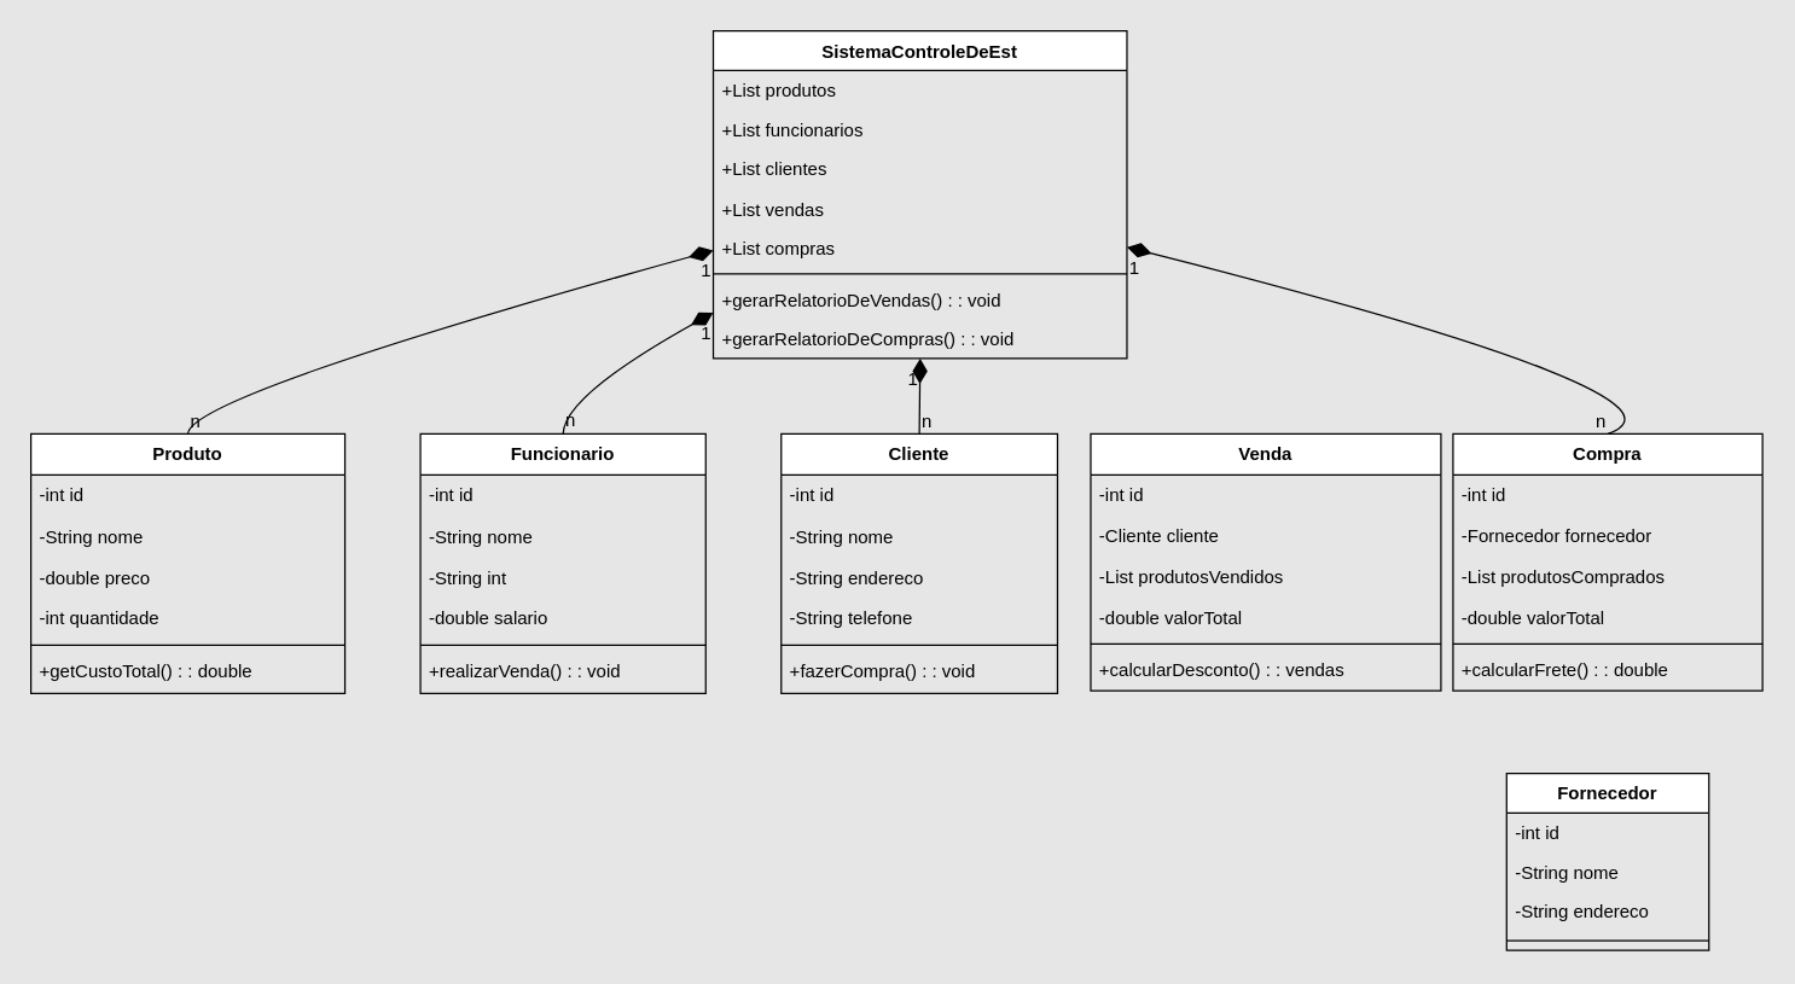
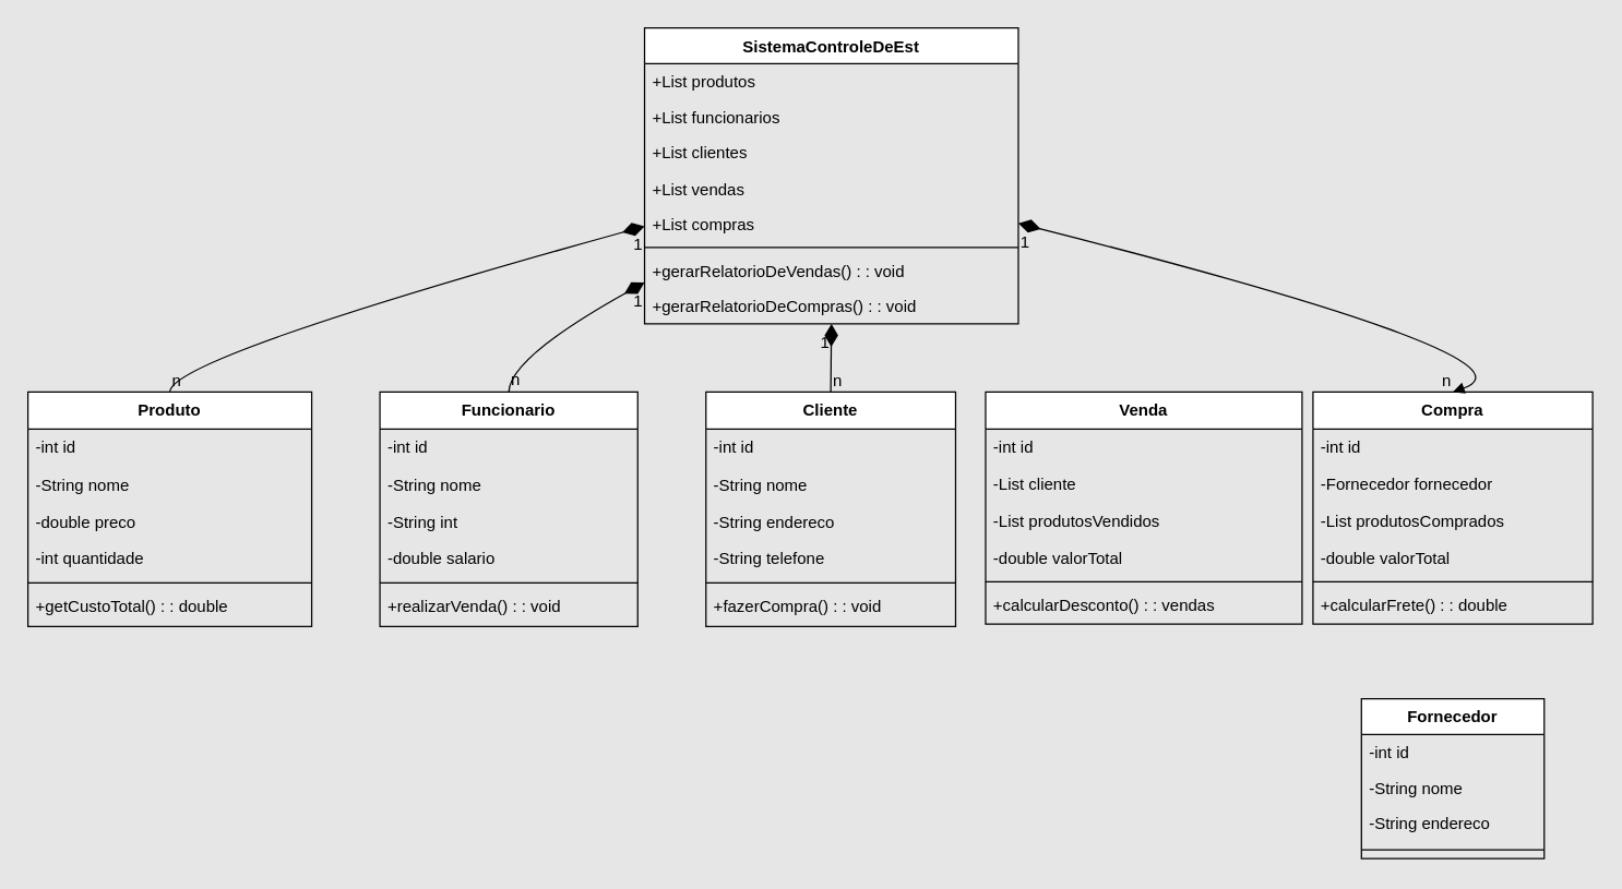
  <mxCell id="0" />
  <mxCell id="1" parent="0" />
  <mxCell id="2" value="SistemaControleDeEst" style="swimlane;fontStyle=1;align=center;verticalAlign=top;childLayout=stackLayout;horizontal=1;startSize=26.163;horizontalStack=0;resizeParent=1;resizeParentMax=0;resizeLast=0;collapsible=0;marginBottom=0;" parent="1" vertex="1"><mxGeometry x="472" y="20" width="274" height="217" as="geometry" /></mxCell>
  <mxCell id="3" value="+List produtos" style="text;strokeColor=none;fillColor=none;align=left;verticalAlign=top;spacingLeft=4;spacingRight=4;overflow=hidden;rotatable=0;points=[[0,0.5],[1,0.5]];portConstraint=eastwest;" parent="2" vertex="1"><mxGeometry y="26" width="274" height="26" as="geometry" /></mxCell>
  <mxCell id="4" value="+List funcionarios" style="text;strokeColor=none;fillColor=none;align=left;verticalAlign=top;spacingLeft=4;spacingRight=4;overflow=hidden;rotatable=0;points=[[0,0.5],[1,0.5]];portConstraint=eastwest;" parent="2" vertex="1"><mxGeometry y="52" width="274" height="26" as="geometry" /></mxCell>
  <mxCell id="5" value="+List clientes" style="text;strokeColor=none;fillColor=none;align=left;verticalAlign=top;spacingLeft=4;spacingRight=4;overflow=hidden;rotatable=0;points=[[0,0.5],[1,0.5]];portConstraint=eastwest;" parent="2" vertex="1"><mxGeometry y="78" width="274" height="26" as="geometry" /></mxCell>
  <mxCell id="6" value="+List vendas" style="text;strokeColor=none;fillColor=none;align=left;verticalAlign=top;spacingLeft=4;spacingRight=4;overflow=hidden;rotatable=0;points=[[0,0.5],[1,0.5]];portConstraint=eastwest;" parent="2" vertex="1"><mxGeometry y="105" width="274" height="26" as="geometry" /></mxCell>
  <mxCell id="7" value="+List compras" style="text;strokeColor=none;fillColor=none;align=left;verticalAlign=top;spacingLeft=4;spacingRight=4;overflow=hidden;rotatable=0;points=[[0,0.5],[1,0.5]];portConstraint=eastwest;" parent="2" vertex="1"><mxGeometry y="131" width="274" height="26" as="geometry" /></mxCell>
  <mxCell id="8" style="line;strokeWidth=1;fillColor=none;align=left;verticalAlign=middle;spacingTop=-1;spacingLeft=3;spacingRight=3;rotatable=0;labelPosition=right;points=[];portConstraint=eastwest;strokeColor=inherit;" parent="2" vertex="1"><mxGeometry y="157" width="274" height="8" as="geometry" /></mxCell>
  <mxCell id="9" value="+gerarRelatorioDeVendas() : : void" style="text;strokeColor=none;fillColor=none;align=left;verticalAlign=top;spacingLeft=4;spacingRight=4;overflow=hidden;rotatable=0;points=[[0,0.5],[1,0.5]];portConstraint=eastwest;" parent="2" vertex="1"><mxGeometry y="165" width="274" height="26" as="geometry" /></mxCell>
  <mxCell id="10" value="+gerarRelatorioDeCompras() : : void" style="text;strokeColor=none;fillColor=none;align=left;verticalAlign=top;spacingLeft=4;spacingRight=4;overflow=hidden;rotatable=0;points=[[0,0.5],[1,0.5]];portConstraint=eastwest;" parent="2" vertex="1"><mxGeometry y="191" width="274" height="26" as="geometry" /></mxCell>
  <mxCell id="11" value="Produto" style="swimlane;fontStyle=1;align=center;verticalAlign=top;childLayout=stackLayout;horizontal=1;startSize=27.288;horizontalStack=0;resizeParent=1;resizeParentMax=0;resizeLast=0;collapsible=0;marginBottom=0;" parent="1" vertex="1"><mxGeometry x="20" y="287" width="208" height="172" as="geometry" /></mxCell>
  <mxCell id="12" value="-int id" style="text;strokeColor=none;fillColor=none;align=left;verticalAlign=top;spacingLeft=4;spacingRight=4;overflow=hidden;rotatable=0;points=[[0,0.5],[1,0.5]];portConstraint=eastwest;" parent="11" vertex="1"><mxGeometry y="27" width="208" height="27" as="geometry" /></mxCell>
  <mxCell id="13" value="-String nome" style="text;strokeColor=none;fillColor=none;align=left;verticalAlign=top;spacingLeft=4;spacingRight=4;overflow=hidden;rotatable=0;points=[[0,0.5],[1,0.5]];portConstraint=eastwest;" parent="11" vertex="1"><mxGeometry y="55" width="208" height="27" as="geometry" /></mxCell>
  <mxCell id="14" value="-double preco" style="text;strokeColor=none;fillColor=none;align=left;verticalAlign=top;spacingLeft=4;spacingRight=4;overflow=hidden;rotatable=0;points=[[0,0.5],[1,0.5]];portConstraint=eastwest;" parent="11" vertex="1"><mxGeometry y="82" width="208" height="27" as="geometry" /></mxCell>
  <mxCell id="15" value="-int quantidade" style="text;strokeColor=none;fillColor=none;align=left;verticalAlign=top;spacingLeft=4;spacingRight=4;overflow=hidden;rotatable=0;points=[[0,0.5],[1,0.5]];portConstraint=eastwest;" parent="11" vertex="1"><mxGeometry y="109" width="208" height="27" as="geometry" /></mxCell>
  <mxCell id="16" style="line;strokeWidth=1;fillColor=none;align=left;verticalAlign=middle;spacingTop=-1;spacingLeft=3;spacingRight=3;rotatable=0;labelPosition=right;points=[];portConstraint=eastwest;strokeColor=inherit;" parent="11" vertex="1"><mxGeometry y="136" width="208" height="8" as="geometry" /></mxCell>
  <mxCell id="17" value="+getCustoTotal() : : double" style="text;strokeColor=none;fillColor=none;align=left;verticalAlign=top;spacingLeft=4;spacingRight=4;overflow=hidden;rotatable=0;points=[[0,0.5],[1,0.5]];portConstraint=eastwest;" parent="11" vertex="1"><mxGeometry y="144" width="208" height="27" as="geometry" /></mxCell>
  <mxCell id="18" value="Funcionario" style="swimlane;fontStyle=1;align=center;verticalAlign=top;childLayout=stackLayout;horizontal=1;startSize=27.288;horizontalStack=0;resizeParent=1;resizeParentMax=0;resizeLast=0;collapsible=0;marginBottom=0;" parent="1" vertex="1"><mxGeometry x="278" y="287" width="189" height="172" as="geometry" /></mxCell>
  <mxCell id="19" value="-int id" style="text;strokeColor=none;fillColor=none;align=left;verticalAlign=top;spacingLeft=4;spacingRight=4;overflow=hidden;rotatable=0;points=[[0,0.5],[1,0.5]];portConstraint=eastwest;" parent="18" vertex="1"><mxGeometry y="27" width="189" height="27" as="geometry" /></mxCell>
  <mxCell id="20" value="-String nome" style="text;strokeColor=none;fillColor=none;align=left;verticalAlign=top;spacingLeft=4;spacingRight=4;overflow=hidden;rotatable=0;points=[[0,0.5],[1,0.5]];portConstraint=eastwest;" parent="18" vertex="1"><mxGeometry y="55" width="189" height="27" as="geometry" /></mxCell>
  <mxCell id="21" value="-String int" style="text;strokeColor=none;fillColor=none;align=left;verticalAlign=top;spacingLeft=4;spacingRight=4;overflow=hidden;rotatable=0;points=[[0,0.5],[1,0.5]];portConstraint=eastwest;" parent="18" vertex="1"><mxGeometry y="82" width="189" height="27" as="geometry" /></mxCell>
  <mxCell id="22" value="-double salario" style="text;strokeColor=none;fillColor=none;align=left;verticalAlign=top;spacingLeft=4;spacingRight=4;overflow=hidden;rotatable=0;points=[[0,0.5],[1,0.5]];portConstraint=eastwest;" parent="18" vertex="1"><mxGeometry y="109" width="189" height="27" as="geometry" /></mxCell>
  <mxCell id="23" style="line;strokeWidth=1;fillColor=none;align=left;verticalAlign=middle;spacingTop=-1;spacingLeft=3;spacingRight=3;rotatable=0;labelPosition=right;points=[];portConstraint=eastwest;strokeColor=inherit;" parent="18" vertex="1"><mxGeometry y="136" width="189" height="8" as="geometry" /></mxCell>
  <mxCell id="24" value="+realizarVenda() : : void" style="text;strokeColor=none;fillColor=none;align=left;verticalAlign=top;spacingLeft=4;spacingRight=4;overflow=hidden;rotatable=0;points=[[0,0.5],[1,0.5]];portConstraint=eastwest;" parent="18" vertex="1"><mxGeometry y="144" width="189" height="27" as="geometry" /></mxCell>
  <mxCell id="25" value="Cliente" style="swimlane;fontStyle=1;align=center;verticalAlign=top;childLayout=stackLayout;horizontal=1;startSize=27.288;horizontalStack=0;resizeParent=1;resizeParentMax=0;resizeLast=0;collapsible=0;marginBottom=0;" parent="1" vertex="1"><mxGeometry x="517" y="287" width="183" height="172" as="geometry" /></mxCell>
  <mxCell id="26" value="-int id" style="text;strokeColor=none;fillColor=none;align=left;verticalAlign=top;spacingLeft=4;spacingRight=4;overflow=hidden;rotatable=0;points=[[0,0.5],[1,0.5]];portConstraint=eastwest;" parent="25" vertex="1"><mxGeometry y="27" width="183" height="27" as="geometry" /></mxCell>
  <mxCell id="27" value="-String nome" style="text;strokeColor=none;fillColor=none;align=left;verticalAlign=top;spacingLeft=4;spacingRight=4;overflow=hidden;rotatable=0;points=[[0,0.5],[1,0.5]];portConstraint=eastwest;" parent="25" vertex="1"><mxGeometry y="55" width="183" height="27" as="geometry" /></mxCell>
  <mxCell id="28" value="-String endereco" style="text;strokeColor=none;fillColor=none;align=left;verticalAlign=top;spacingLeft=4;spacingRight=4;overflow=hidden;rotatable=0;points=[[0,0.5],[1,0.5]];portConstraint=eastwest;" parent="25" vertex="1"><mxGeometry y="82" width="183" height="27" as="geometry" /></mxCell>
  <mxCell id="29" value="-String telefone" style="text;strokeColor=none;fillColor=none;align=left;verticalAlign=top;spacingLeft=4;spacingRight=4;overflow=hidden;rotatable=0;points=[[0,0.5],[1,0.5]];portConstraint=eastwest;" parent="25" vertex="1"><mxGeometry y="109" width="183" height="27" as="geometry" /></mxCell>
  <mxCell id="30" style="line;strokeWidth=1;fillColor=none;align=left;verticalAlign=middle;spacingTop=-1;spacingLeft=3;spacingRight=3;rotatable=0;labelPosition=right;points=[];portConstraint=eastwest;strokeColor=inherit;" parent="25" vertex="1"><mxGeometry y="136" width="183" height="8" as="geometry" /></mxCell>
  <mxCell id="31" value="+fazerCompra() : : void" style="text;strokeColor=none;fillColor=none;align=left;verticalAlign=top;spacingLeft=4;spacingRight=4;overflow=hidden;rotatable=0;points=[[0,0.5],[1,0.5]];portConstraint=eastwest;" parent="25" vertex="1"><mxGeometry y="144" width="183" height="27" as="geometry" /></mxCell>
  <mxCell id="32" value="Venda" style="swimlane;fontStyle=1;align=center;verticalAlign=top;childLayout=stackLayout;horizontal=1;startSize=27.288;horizontalStack=0;resizeParent=1;resizeParentMax=0;resizeLast=0;collapsible=0;marginBottom=0;" parent="1" vertex="1"><mxGeometry x="722" y="287" width="232" height="170.288" as="geometry" /></mxCell>
  <mxCell id="33" value="-int id" style="text;strokeColor=none;fillColor=none;align=left;verticalAlign=top;spacingLeft=4;spacingRight=4;overflow=hidden;rotatable=0;points=[[0,0.5],[1,0.5]];portConstraint=eastwest;" parent="32" vertex="1"><mxGeometry y="27.288" width="232" height="27" as="geometry" /></mxCell>
- <mxCell id="34" value="-Cliente cliente" style="text;strokeColor=none;fillColor=none;align=left;verticalAlign=top;spacingLeft=4;spacingRight=4;overflow=hidden;rotatable=0;points=[[0,0.5],[1,0.5]];portConstraint=eastwest;" parent="32" vertex="1"><mxGeometry y="54.288" width="232" height="27" as="geometry" /></mxCell>
+ <mxCell id="34" value="-List cliente" style="text;strokeColor=none;fillColor=none;align=left;verticalAlign=top;spacingLeft=4;spacingRight=4;overflow=hidden;rotatable=0;points=[[0,0.5],[1,0.5]];portConstraint=eastwest;" parent="32" vertex="1"><mxGeometry y="54.288" width="232" height="27" as="geometry" /></mxCell>
  <mxCell id="35" value="-List produtosVendidos" style="text;strokeColor=none;fillColor=none;align=left;verticalAlign=top;spacingLeft=4;spacingRight=4;overflow=hidden;rotatable=0;points=[[0,0.5],[1,0.5]];portConstraint=eastwest;" parent="32" vertex="1"><mxGeometry y="81.288" width="232" height="27" as="geometry" /></mxCell>
  <mxCell id="36" value="-double valorTotal" style="text;strokeColor=none;fillColor=none;align=left;verticalAlign=top;spacingLeft=4;spacingRight=4;overflow=hidden;rotatable=0;points=[[0,0.5],[1,0.5]];portConstraint=eastwest;" parent="32" vertex="1"><mxGeometry y="108.288" width="232" height="27" as="geometry" /></mxCell>
  <mxCell id="37" style="line;strokeWidth=1;fillColor=none;align=left;verticalAlign=middle;spacingTop=-1;spacingLeft=3;spacingRight=3;rotatable=0;labelPosition=right;points=[];portConstraint=eastwest;strokeColor=inherit;" parent="32" vertex="1"><mxGeometry y="135.288" width="232" height="8" as="geometry" /></mxCell>
  <mxCell id="38" value="+calcularDesconto() : : vendas" style="text;strokeColor=none;fillColor=none;align=left;verticalAlign=top;spacingLeft=4;spacingRight=4;overflow=hidden;rotatable=0;points=[[0,0.5],[1,0.5]];portConstraint=eastwest;" parent="32" vertex="1"><mxGeometry y="143.288" width="232" height="27" as="geometry" /></mxCell>
  <mxCell id="39" value="Compra" style="swimlane;fontStyle=1;align=center;verticalAlign=top;childLayout=stackLayout;horizontal=1;startSize=27.288;horizontalStack=0;resizeParent=1;resizeParentMax=0;resizeLast=0;collapsible=0;marginBottom=0;" parent="1" vertex="1"><mxGeometry x="962" y="287" width="205" height="170.288" as="geometry" /></mxCell>
  <mxCell id="40" value="-int id" style="text;strokeColor=none;fillColor=none;align=left;verticalAlign=top;spacingLeft=4;spacingRight=4;overflow=hidden;rotatable=0;points=[[0,0.5],[1,0.5]];portConstraint=eastwest;" parent="39" vertex="1"><mxGeometry y="27.288" width="205" height="27" as="geometry" /></mxCell>
  <mxCell id="41" value="-Fornecedor fornecedor" style="text;strokeColor=none;fillColor=none;align=left;verticalAlign=top;spacingLeft=4;spacingRight=4;overflow=hidden;rotatable=0;points=[[0,0.5],[1,0.5]];portConstraint=eastwest;" parent="39" vertex="1"><mxGeometry y="54.288" width="205" height="27" as="geometry" /></mxCell>
  <mxCell id="42" value="-List produtosComprados" style="text;strokeColor=none;fillColor=none;align=left;verticalAlign=top;spacingLeft=4;spacingRight=4;overflow=hidden;rotatable=0;points=[[0,0.5],[1,0.5]];portConstraint=eastwest;" parent="39" vertex="1"><mxGeometry y="81.288" width="205" height="27" as="geometry" /></mxCell>
  <mxCell id="43" value="-double valorTotal" style="text;strokeColor=none;fillColor=none;align=left;verticalAlign=top;spacingLeft=4;spacingRight=4;overflow=hidden;rotatable=0;points=[[0,0.5],[1,0.5]];portConstraint=eastwest;" parent="39" vertex="1"><mxGeometry y="108.288" width="205" height="27" as="geometry" /></mxCell>
  <mxCell id="44" style="line;strokeWidth=1;fillColor=none;align=left;verticalAlign=middle;spacingTop=-1;spacingLeft=3;spacingRight=3;rotatable=0;labelPosition=right;points=[];portConstraint=eastwest;strokeColor=inherit;" parent="39" vertex="1"><mxGeometry y="135.288" width="205" height="8" as="geometry" /></mxCell>
  <mxCell id="45" value="+calcularFrete() : : double" style="text;strokeColor=none;fillColor=none;align=left;verticalAlign=top;spacingLeft=4;spacingRight=4;overflow=hidden;rotatable=0;points=[[0,0.5],[1,0.5]];portConstraint=eastwest;" parent="39" vertex="1"><mxGeometry y="143.288" width="205" height="27" as="geometry" /></mxCell>
  <mxCell id="46" value="Fornecedor" style="swimlane;fontStyle=1;align=center;verticalAlign=top;childLayout=stackLayout;horizontal=1;startSize=26.256;horizontalStack=0;resizeParent=1;resizeParentMax=0;resizeLast=0;collapsible=0;marginBottom=0;" parent="1" vertex="1"><mxGeometry x="997.5" y="512" width="134" height="117.256" as="geometry" /></mxCell>
  <mxCell id="47" value="-int id" style="text;strokeColor=none;fillColor=none;align=left;verticalAlign=top;spacingLeft=4;spacingRight=4;overflow=hidden;rotatable=0;points=[[0,0.5],[1,0.5]];portConstraint=eastwest;" parent="46" vertex="1"><mxGeometry y="26.256" width="134" height="26" as="geometry" /></mxCell>
  <mxCell id="48" value="-String nome" style="text;strokeColor=none;fillColor=none;align=left;verticalAlign=top;spacingLeft=4;spacingRight=4;overflow=hidden;rotatable=0;points=[[0,0.5],[1,0.5]];portConstraint=eastwest;" parent="46" vertex="1"><mxGeometry y="52.256" width="134" height="26" as="geometry" /></mxCell>
  <mxCell id="49" value="-String endereco" style="text;strokeColor=none;fillColor=none;align=left;verticalAlign=top;spacingLeft=4;spacingRight=4;overflow=hidden;rotatable=0;points=[[0,0.5],[1,0.5]];portConstraint=eastwest;" parent="46" vertex="1"><mxGeometry y="78.256" width="134" height="26" as="geometry" /></mxCell>
  <mxCell id="50" style="line;strokeWidth=1;fillColor=none;align=left;verticalAlign=middle;spacingTop=-1;spacingLeft=3;spacingRight=3;rotatable=0;labelPosition=right;points=[];portConstraint=eastwest;strokeColor=inherit;" parent="46" vertex="1"><mxGeometry y="104.256" width="134" height="13" as="geometry" /></mxCell>
  <mxCell id="51" value="" style="curved=1;startArrow=diamondThin;startSize=14;startFill=1;endArrow=none;exitX=0;exitY=0.67;entryX=0.5;entryY=0;" parent="1" source="2" target="11" edge="1"><mxGeometry relative="1" as="geometry"><Array as="points"><mxPoint x="124" y="262" /></Array></mxGeometry></mxCell>
  <mxCell id="52" value="1" style="edgeLabel;resizable=0;labelBackgroundColor=none;fontSize=12;align=right;verticalAlign=top;" parent="51" vertex="1"><mxGeometry x="-1" relative="1" as="geometry" /></mxCell>
  <mxCell id="53" value="n" style="edgeLabel;resizable=0;labelBackgroundColor=none;fontSize=12;align=left;verticalAlign=bottom;" parent="51" vertex="1"><mxGeometry x="1" relative="1" as="geometry" /></mxCell>
  <mxCell id="54" value="" style="curved=1;startArrow=diamondThin;startSize=14;startFill=1;endArrow=none;exitX=0;exitY=0.86;entryX=0.5;entryY=0;" parent="1" source="2" target="18" edge="1"><mxGeometry relative="1" as="geometry"><Array as="points"><mxPoint x="373" y="262" /></Array></mxGeometry></mxCell>
  <mxCell id="55" value="1" style="edgeLabel;resizable=0;labelBackgroundColor=none;fontSize=12;align=right;verticalAlign=top;" parent="54" vertex="1"><mxGeometry x="-1" relative="1" as="geometry" /></mxCell>
  <mxCell id="56" value="n" style="edgeLabel;resizable=0;labelBackgroundColor=none;fontSize=12;align=left;verticalAlign=bottom;" parent="54" vertex="1"><mxGeometry x="1" relative="1" as="geometry" /></mxCell>
  <mxCell id="57" value="" style="curved=1;startArrow=diamondThin;startSize=14;startFill=1;endArrow=none;exitX=0.5;exitY=1;entryX=0.5;entryY=0;" parent="1" source="2" target="25" edge="1"><mxGeometry relative="1" as="geometry"><Array as="points" /></mxGeometry></mxCell>
  <mxCell id="58" value="1" style="edgeLabel;resizable=0;labelBackgroundColor=none;fontSize=12;align=right;verticalAlign=top;" parent="57" vertex="1"><mxGeometry x="-1" relative="1" as="geometry" /></mxCell>
  <mxCell id="59" value="n" style="edgeLabel;resizable=0;labelBackgroundColor=none;fontSize=12;align=left;verticalAlign=bottom;" parent="57" vertex="1"><mxGeometry x="1" relative="1" as="geometry" /></mxCell>
- <mxCell id="60" value="" style="curved=1;startArrow=diamondThin;startSize=14;startFill=1;endArrow=none;exitX=1;exitY=0.66;entryX=0.5;entryY=0;" parent="1" source="2" target="39" edge="1"><mxGeometry relative="1" as="geometry"><Array as="points"><mxPoint x="1135" y="262" /></Array></mxGeometry></mxCell>
+ <mxCell id="60" value="" style="curved=1;startArrow=diamondThin;startSize=14;startFill=1;endArrow=block;exitX=1;exitY=0.66;entryX=0.5;entryY=0;" parent="1" source="2" target="39" edge="1"><mxGeometry relative="1" as="geometry"><Array as="points"><mxPoint x="1135" y="262" /></Array></mxGeometry></mxCell>
  <mxCell id="61" value="1" style="edgeLabel;resizable=0;labelBackgroundColor=none;fontSize=12;align=left;verticalAlign=top;" parent="60" vertex="1"><mxGeometry x="-1" relative="1" as="geometry" /></mxCell>
  <mxCell id="62" value="n" style="edgeLabel;resizable=0;labelBackgroundColor=none;fontSize=12;align=right;verticalAlign=bottom;" parent="60" vertex="1"><mxGeometry x="1" relative="1" as="geometry" /></mxCell>
